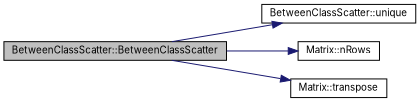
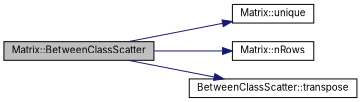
  digraph {
    fontname=Inter
    rankdir=LR
    node [color=black fontname=Inter fontsize=10 shape=record]
    edge [color=midnightblue fontname=Inter fontsize=10 labelfontname=Helvetica labelfontsize=10 style=solid]
-   n1 [fillcolor=grey75 fontcolor=black height=0.2 label="BetweenClassScatter::BetweenClassScatter" style=filled width=0.4]
-   n2 [height=0.2 label="BetweenClassScatter::unique" width=0.4]
+   n1 [fillcolor=grey75 fontcolor=black height=0.2 label="Matrix::BetweenClassScatter" style=filled width=0.4]
+   n2 [height=0.2 label="Matrix::unique" width=0.4]
    n3 [height=0.2 label="Matrix::nRows" width=0.4]
-   n4 [height=0.2 label="Matrix::transpose" width=0.4]
+   n4 [height=0.2 label="BetweenClassScatter::transpose" width=0.4]
    n1 -> n2
    n1 -> n3
    n1 -> n4
  }
